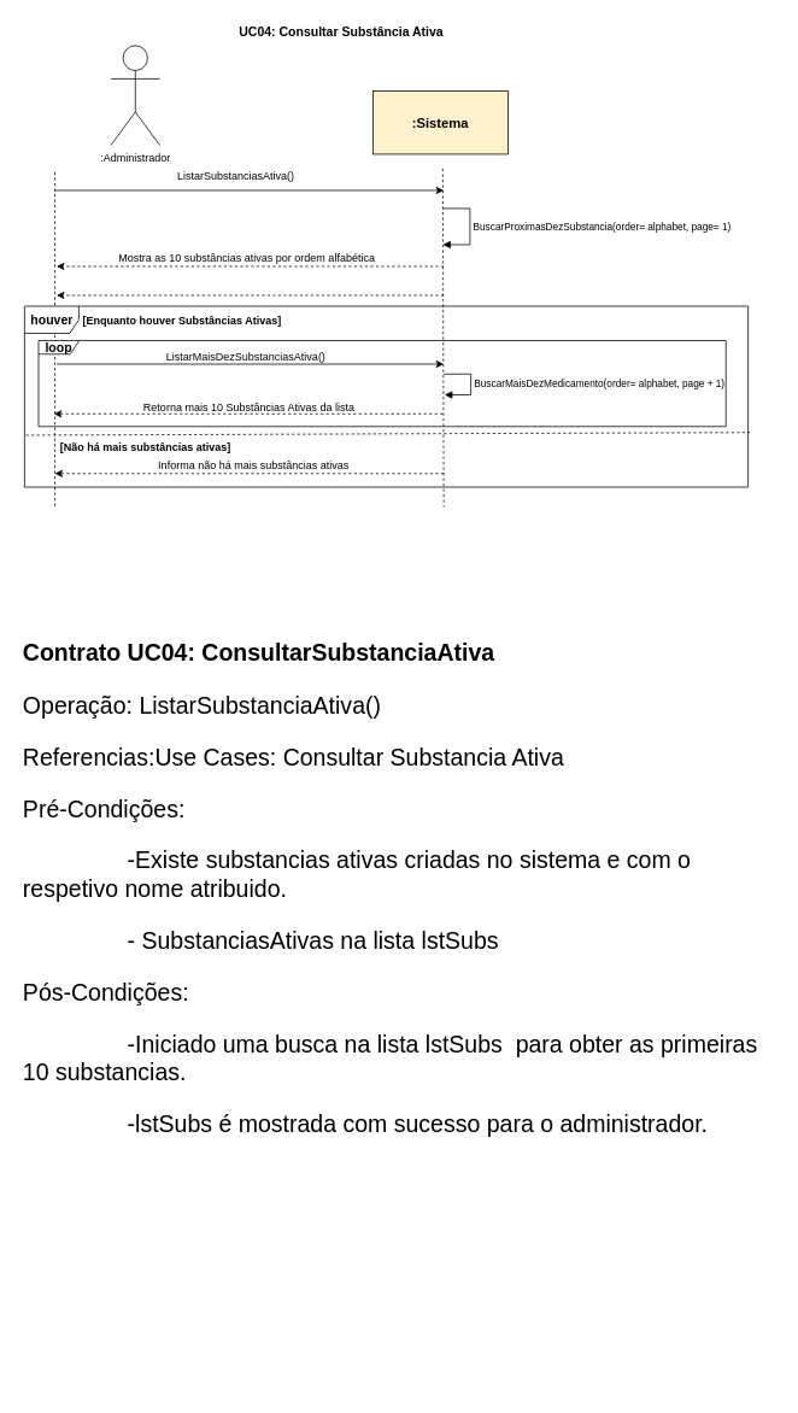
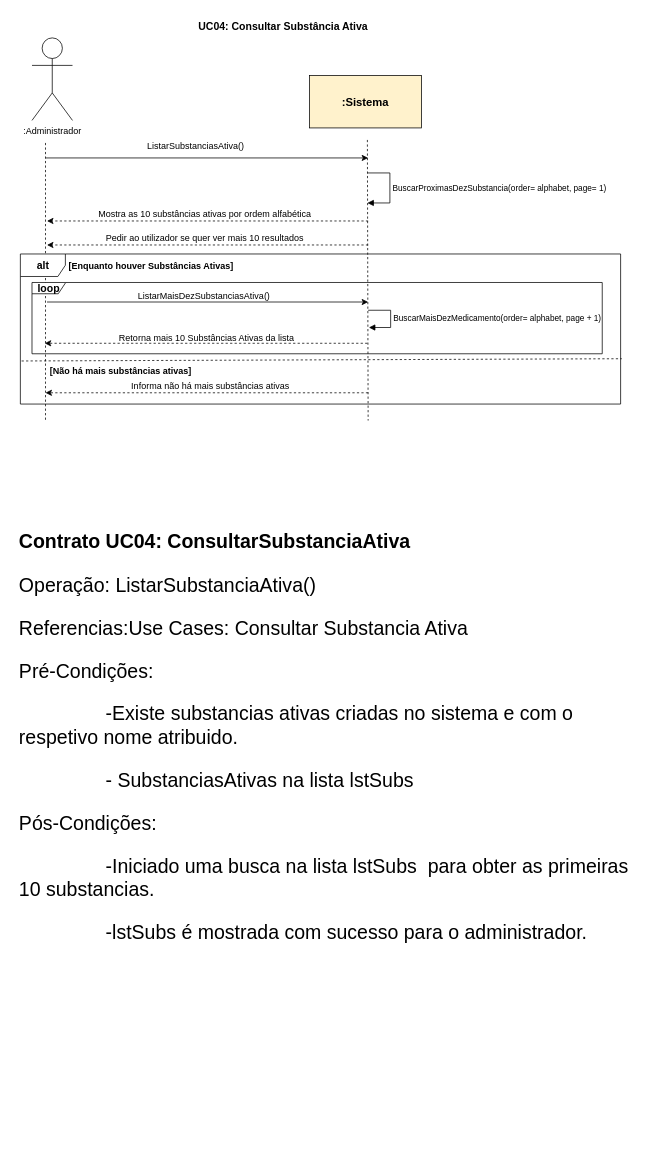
  <mxCell id="0" />
  <mxCell id="1" parent="0" />
  <mxCell id="2" value="UC04: Consultar Substância Ativa" style="text;html=1;strokeColor=none;fillColor=none;align=center;verticalAlign=middle;whiteSpace=wrap;rounded=0;fontSize=14;fontStyle=1" parent="1" vertex="1"><mxGeometry x="254" y="20" width="246" height="30" as="geometry" /></mxCell>
- <mxCell id="3" value=":Administrador" style="shape=umlActor;verticalLabelPosition=bottom;verticalAlign=top;html=1;outlineConnect=0;" parent="1" vertex="1"><mxGeometry x="122" y="50" width="54" height="110" as="geometry" /></mxCell>
+ <mxCell id="3" value=":Administrador" style="shape=umlActor;verticalLabelPosition=bottom;verticalAlign=top;html=1;outlineConnect=0;" parent="1" vertex="1"><mxGeometry x="42" y="50" width="54" height="110" as="geometry" /></mxCell>
  <mxCell id="4" value=":Sistema" style="rounded=0;whiteSpace=wrap;html=1;strokeWidth=1;fontSize=15;fontStyle=1;fillColor=#fff2cc;" parent="1" vertex="1"><mxGeometry x="412" y="100" width="149" height="70" as="geometry" /></mxCell>
  <mxCell id="5" value="" style="endArrow=none;dashed=1;html=1;rounded=0;" parent="1" edge="1"><mxGeometry width="50" height="50" relative="1" as="geometry"><mxPoint x="60" y="190" as="sourcePoint" /><mxPoint x="60" y="560" as="targetPoint" /></mxGeometry></mxCell>
  <mxCell id="6" value="" style="endArrow=none;dashed=1;html=1;rounded=0;" parent="1" edge="1"><mxGeometry width="50" height="50" relative="1" as="geometry"><mxPoint x="489" y="186" as="sourcePoint" /><mxPoint x="490" y="560" as="targetPoint" /></mxGeometry></mxCell>
  <mxCell id="7" value="" style="endArrow=classic;html=1;rounded=0;" parent="1" edge="1"><mxGeometry width="50" height="50" relative="1" as="geometry"><mxPoint x="60" y="210" as="sourcePoint" /><mxPoint x="490" y="210" as="targetPoint" /></mxGeometry></mxCell>
  <mxCell id="8" value="ListarSubstanciasAtiva()" style="text;html=1;strokeColor=none;fillColor=none;align=center;verticalAlign=middle;whiteSpace=wrap;rounded=0;" parent="1" vertex="1"><mxGeometry x="191" y="180" width="139" height="30" as="geometry" /></mxCell>
  <mxCell id="9" value="" style="endArrow=classic;html=1;rounded=0;dashed=1;" parent="1" edge="1"><mxGeometry width="50" height="50" relative="1" as="geometry"><mxPoint x="490" y="294" as="sourcePoint" /><mxPoint x="62" y="294" as="targetPoint" /></mxGeometry></mxCell>
  <mxCell id="10" value="Mostra as 10 substâncias ativas por ordem alfabética" style="text;html=1;strokeColor=none;fillColor=none;align=center;verticalAlign=middle;whiteSpace=wrap;rounded=0;" parent="1" vertex="1"><mxGeometry x="120" y="270" width="305" height="30" as="geometry" /></mxCell>
  <mxCell id="11" value="BuscarProximasDezSubstancia(order= alphabet, page= 1)" style="html=1;align=left;spacingLeft=2;endArrow=block;rounded=0;edgeStyle=orthogonalEdgeStyle;curved=0;rounded=0;" parent="1" edge="1"><mxGeometry relative="1" as="geometry"><mxPoint x="489" y="230" as="sourcePoint" /><Array as="points"><mxPoint x="519" y="230" /><mxPoint x="519" y="270" /><mxPoint x="494" y="270" /></Array><mxPoint x="489" y="270" as="targetPoint" /><mxPoint as="offset" /></mxGeometry></mxCell>
  <mxCell id="12" value="" style="endArrow=classic;html=1;rounded=0;dashed=1;" parent="1" edge="1"><mxGeometry width="50" height="50" relative="1" as="geometry"><mxPoint x="490" y="326" as="sourcePoint" /><mxPoint x="62" y="326" as="targetPoint" /></mxGeometry></mxCell>
+ <mxCell id="13" value="Pedir ao utilizador se quer ver mais 10 resultados" style="text;html=1;strokeColor=none;fillColor=none;align=center;verticalAlign=middle;whiteSpace=wrap;rounded=0;" parent="1" vertex="1"><mxGeometry x="120" y="302" width="305" height="30" as="geometry" /></mxCell>
  <mxCell id="14" value="[Não há mais substâncias ativas]" style="text;html=1;strokeColor=none;fillColor=none;align=center;verticalAlign=middle;whiteSpace=wrap;rounded=0;fontStyle=1;fontSize=12;" parent="1" vertex="1"><mxGeometry x="60" y="480" width="201" height="30" as="geometry" /></mxCell>
  <mxCell id="15" value="" style="endArrow=classic;html=1;rounded=0;" parent="1" edge="1"><mxGeometry width="50" height="50" relative="1" as="geometry"><mxPoint x="62" y="402" as="sourcePoint" /><mxPoint x="490" y="402" as="targetPoint" /></mxGeometry></mxCell>
  <mxCell id="16" value="ListarMaisDezSubstanciasAtiva()" style="text;html=1;strokeColor=none;fillColor=none;align=center;verticalAlign=middle;whiteSpace=wrap;rounded=0;" parent="1" vertex="1"><mxGeometry x="170" y="380" width="203" height="30" as="geometry" /></mxCell>
  <mxCell id="17" value="" style="endArrow=classic;html=1;rounded=0;dashed=1;" parent="1" edge="1"><mxGeometry width="50" height="50" relative="1" as="geometry"><mxPoint x="489" y="457" as="sourcePoint" /><mxPoint x="59" y="457" as="targetPoint" /></mxGeometry></mxCell>
  <mxCell id="18" value="BuscarMaisDezMedicamento(order= alphabet, page + 1)" style="html=1;align=left;spacingLeft=2;endArrow=block;rounded=0;edgeStyle=orthogonalEdgeStyle;curved=0;rounded=0;" parent="1" edge="1"><mxGeometry relative="1" as="geometry"><mxPoint x="490" y="413" as="sourcePoint" /><Array as="points"><mxPoint x="520" y="413" /><mxPoint x="520" y="436" /></Array><mxPoint x="491" y="436" as="targetPoint" /></mxGeometry></mxCell>
  <mxCell id="19" value="[Enquanto houver Substâncias Ativas]" style="text;html=1;strokeColor=none;fillColor=none;align=center;verticalAlign=middle;whiteSpace=wrap;rounded=0;fontStyle=1;fontSize=12;" parent="1" vertex="1"><mxGeometry x="88" y="339" width="226" height="30" as="geometry" /></mxCell>
  <mxCell id="20" value="&lt;b&gt;&lt;font style=&quot;font-size: 14px;&quot;&gt;loop&lt;/font&gt;&lt;/b&gt;" style="shape=umlFrame;whiteSpace=wrap;html=1;pointerEvents=0;width=45;height=15;" parent="1" vertex="1"><mxGeometry x="42" y="376" width="760" height="95" as="geometry" /></mxCell>
  <mxCell id="21" value="Informa não há mais substâncias ativas" style="text;html=1;strokeColor=none;fillColor=none;align=center;verticalAlign=middle;whiteSpace=wrap;rounded=0;" parent="1" vertex="1"><mxGeometry x="150" y="504" width="260" height="20" as="geometry" /></mxCell>
  <mxCell id="22" value="" style="endArrow=classic;html=1;rounded=0;dashed=1;" parent="1" edge="1"><mxGeometry width="50" height="50" relative="1" as="geometry"><mxPoint x="490" y="523" as="sourcePoint" /><mxPoint x="60" y="523" as="targetPoint" /></mxGeometry></mxCell>
  <mxCell id="23" value="Retorna mais 10 Substâncias Ativas da lista" style="text;html=1;strokeColor=none;fillColor=none;align=center;verticalAlign=middle;whiteSpace=wrap;rounded=0;" parent="1" vertex="1"><mxGeometry x="95" y="435" width="360" height="30" as="geometry" /></mxCell>
- <mxCell id="24" value="&lt;b&gt;&lt;font style=&quot;font-size: 14px;&quot;&gt;houver&lt;/font&gt;&lt;/b&gt;" style="shape=umlFrame;whiteSpace=wrap;html=1;pointerEvents=0;" parent="1" vertex="1"><mxGeometry x="26.5" y="338" width="800" height="200" as="geometry" /></mxCell>
+ <mxCell id="24" value="&lt;b&gt;&lt;font style=&quot;font-size: 14px;&quot;&gt;alt&lt;/font&gt;&lt;/b&gt;" style="shape=umlFrame;whiteSpace=wrap;html=1;pointerEvents=0;" parent="1" vertex="1"><mxGeometry x="26.5" y="338" width="800" height="200" as="geometry" /></mxCell>
  <mxCell id="25" value="" style="endArrow=none;dashed=1;html=1;rounded=0;exitX=0.002;exitY=0.713;exitDx=0;exitDy=0;exitPerimeter=0;entryX=1.002;entryY=0.698;entryDx=0;entryDy=0;entryPerimeter=0;" parent="1" source="24" target="24" edge="1"><mxGeometry width="50" height="50" relative="1" as="geometry"><mxPoint x="42.215" y="734.25" as="sourcePoint" /><mxPoint x="827.215" y="734.75" as="targetPoint" /></mxGeometry></mxCell>
  <mxCell id="26" value="&lt;h1 style=&quot;font-size: 26px;&quot;&gt;&lt;font style=&quot;font-size: 26px;&quot;&gt;Contrato UC04: ConsultarSubstanciaAtiva&lt;/font&gt;&lt;/h1&gt;&lt;p style=&quot;font-size: 26px;&quot;&gt;Operação: ListarSubstanciaAtiva()&lt;/p&gt;&lt;p style=&quot;font-size: 26px;&quot;&gt;Referencias:Use Cases: Consultar Substancia Ativa&lt;/p&gt;&lt;p style=&quot;font-size: 26px;&quot;&gt;Pré-Condições:&amp;nbsp;&lt;/p&gt;&lt;p style=&quot;font-size: 26px;&quot;&gt;&lt;span style=&quot;white-space: pre;&quot;&gt;&#09;&lt;/span&gt;&lt;span style=&quot;white-space: pre;&quot;&gt;&#09;&lt;/span&gt;-Existe substancias ativas criadas no sistema e com o respetivo nome atribuido.&amp;nbsp; &amp;nbsp; &amp;nbsp;&amp;nbsp;&lt;span style=&quot;&quot;&gt;&lt;span style=&quot;white-space: pre;&quot;&gt;&amp;nbsp;&amp;nbsp;&amp;nbsp;&amp;nbsp;&lt;/span&gt;&lt;/span&gt;&lt;span style=&quot;&quot;&gt;&lt;span style=&quot;white-space: pre;&quot;&gt;&amp;nbsp;&lt;/span&gt;&lt;/span&gt;&lt;/p&gt;&lt;p style=&quot;font-size: 26px;&quot;&gt;&lt;span style=&quot;&quot;&gt;&lt;span style=&quot;white-space: pre;&quot;&gt;&lt;span style=&quot;white-space: pre;&quot;&gt;&#09;&lt;/span&gt;&lt;span style=&quot;white-space: pre;&quot;&gt;&#09;&lt;/span&gt;- SubstanciasAtivas na lista lstSubs&amp;nbsp;&amp;nbsp;&amp;nbsp;&lt;/span&gt;&lt;/span&gt;&lt;span style=&quot;&quot;&gt;&lt;span style=&quot;white-space: pre;&quot;&gt;&amp;nbsp;&amp;nbsp;&amp;nbsp;&amp;nbsp;&lt;/span&gt;&lt;/span&gt;&amp;nbsp; &amp;nbsp; &amp;nbsp; &amp;nbsp; &amp;nbsp; &amp;nbsp; &amp;nbsp; &amp;nbsp; &amp;nbsp; &amp;nbsp; &amp;nbsp;&amp;nbsp;&lt;/p&gt;&lt;p style=&quot;font-size: 26px;&quot;&gt;Pós-Condições:&amp;nbsp;&lt;/p&gt;&lt;p style=&quot;font-size: 26px;&quot;&gt;&lt;span style=&quot;white-space: pre;&quot;&gt;&#09;&lt;/span&gt;&lt;span style=&quot;white-space: pre;&quot;&gt;&#09;&lt;/span&gt;-Iniciado uma busca na lista lstSubs&amp;nbsp; para obter as primeiras 10 substancias.&lt;/p&gt;&lt;p style=&quot;font-size: 26px;&quot;&gt;&lt;span style=&quot;white-space: pre;&quot;&gt;&#09;&lt;/span&gt;&lt;span style=&quot;white-space: pre;&quot;&gt;&#09;&lt;/span&gt;-lstSubs é mostrada com sucesso para o administrador.&lt;/p&gt;&lt;p style=&quot;font-size: 26px;&quot;&gt;&lt;br&gt;&lt;/p&gt;&lt;p style=&quot;font-size: 26px;&quot;&gt;&lt;br&gt;&lt;/p&gt;&lt;p style=&quot;font-size: 26px;&quot;&gt;&lt;br&gt;&lt;/p&gt;&lt;p style=&quot;font-size: 26px;&quot;&gt;&lt;span style=&quot;&quot;&gt;&lt;span style=&quot;white-space: pre;&quot;&gt;&amp;nbsp;&amp;nbsp;&amp;nbsp;&amp;nbsp;&lt;/span&gt;&lt;span style=&quot;&quot;&gt;&lt;span style=&quot;white-space: pre;&quot;&gt;&amp;nbsp;&amp;nbsp;&amp;nbsp;&amp;nbsp;&lt;/span&gt;&lt;/span&gt;&lt;span style=&quot;&quot;&gt;&lt;span style=&quot;white-space: pre;&quot;&gt;&amp;nbsp;&amp;nbsp;&amp;nbsp;&amp;nbsp;&lt;/span&gt;&lt;/span&gt; &lt;/span&gt;&amp;nbsp;&amp;nbsp;&lt;br&gt;&lt;/p&gt;&lt;p style=&quot;font-size: 26px;&quot;&gt;&lt;br&gt;&lt;/p&gt;" style="text;html=1;strokeColor=none;fillColor=none;spacing=5;spacingTop=-20;whiteSpace=wrap;overflow=hidden;rounded=0;" vertex="1" parent="1"><mxGeometry y="700" width="840" height="840" as="geometry" x="20" /></mxCell>
